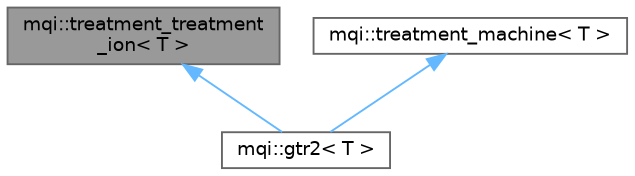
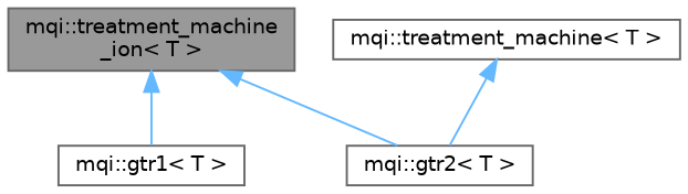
  digraph {
    node [color=gray40 fillcolor=white fontname=Helvetica fontsize=10 shape=box style=filled]
    edge [color=steelblue1 dir=back fontname=Helvetica fontsize=10 labelfontname=Helvetica labelfontsize=10 style=solid]
-   n1 [fillcolor=grey60 fontcolor=black height=0.2 label="mqi::treatment_treatment\l_ion\< T \>" width=0.4]
+   n1 [fillcolor=grey60 fontcolor=black height=0.2 label="mqi::treatment_machine\l_ion\< T \>" width=0.4]
+   n2 [height=0.2 label="mqi::gtr1\< T \>" width=0.4]
    n3 [height=0.2 label="mqi::gtr2\< T \>" width=0.4]
    n4 [height=0.2 label="mqi::treatment_machine\< T \>" width=0.4]
+   n1 -> n2
    n1 -> n3
    n4 -> n3
  }
